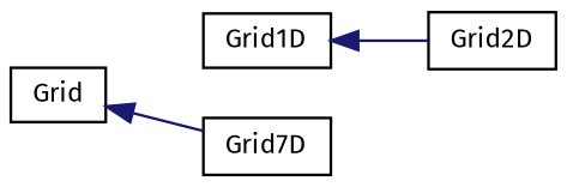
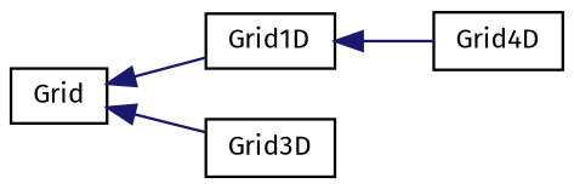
  digraph {
    fontname="Fira Sans"
    rankdir=LR
    node [color=black fillcolor=white fontname="Fira Sans" fontsize=10 shape=record style=filled]
    edge [color=midnightblue dir=back fontname="Fira Sans" fontsize=10 labelfontname=Helvetica labelfontsize=10 style=solid]
    n1 [height=0.2 label=Grid width=0.4]
    n2 [height=0.2 label=Grid1D width=0.4]
-   n3 [height=0.2 label=Grid7D width=0.4]
-   n4 [height=0.2 label=Grid2D width=0.4]
+   n3 [height=0.2 label=Grid3D width=0.4]
+   n4 [height=0.2 label=Grid4D width=0.4]
+   n1 -> n2
    n1 -> n3
    n2 -> n4
  }
